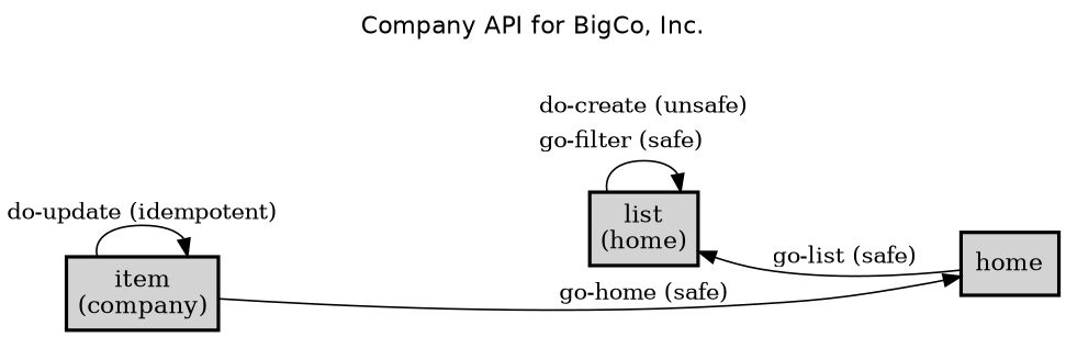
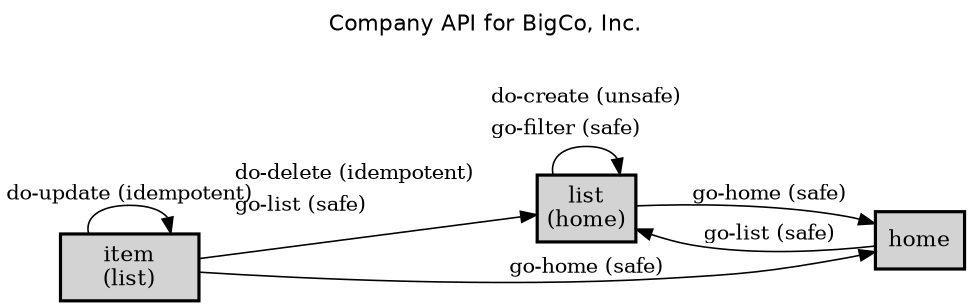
  digraph {
    fontname=Helvetica
    label="Company API for BigCo, Inc."
    labelloc=t
    rankdir=LR
    node [fillcolor=lightgray margin=0.02 shape=box style="bold,filled"]
    edge [fontsize=13]
-   n1 [label=<<table cellspacing="0" cellpadding="5" border="0"><tr><td>item<br />(company)<br /></td></tr></table>>]
+   n1 [label=<<table cellspacing="0" cellpadding="5" border="0"><tr><td>item<br />(list)<br /></td></tr></table>>]
    n2 [label=<<table cellspacing="0" cellpadding="5" border="0"><tr><td>list<br />(home)<br /></td></tr></table>>]
    n3 [label=home margin=""]
    n1 -> n1 [label=<do-update (idempotent)>]
+   n1 -> n2 [label=<<table  border="0"><tr><td align="left" href="docs/idempotent.do-delete.html">do-delete (idempotent)</td></tr><tr><td align="left" href="docs/safe.go-list.html">go-list (safe)</td></tr></table>>]
    n1 -> n3 [label=<go-home (safe)>]
    n2 -> n2 [label=<<table  border="0"><tr><td align="left" href="docs/unsafe.do-create.html">do-create (unsafe)</td></tr><tr><td align="left" href="docs/safe.go-filter.html">go-filter (safe)</td></tr></table>>]
+   n2 -> n3 [label=<go-home (safe)>]
    n3 -> n2 [label=<go-list (safe)>]
  }
